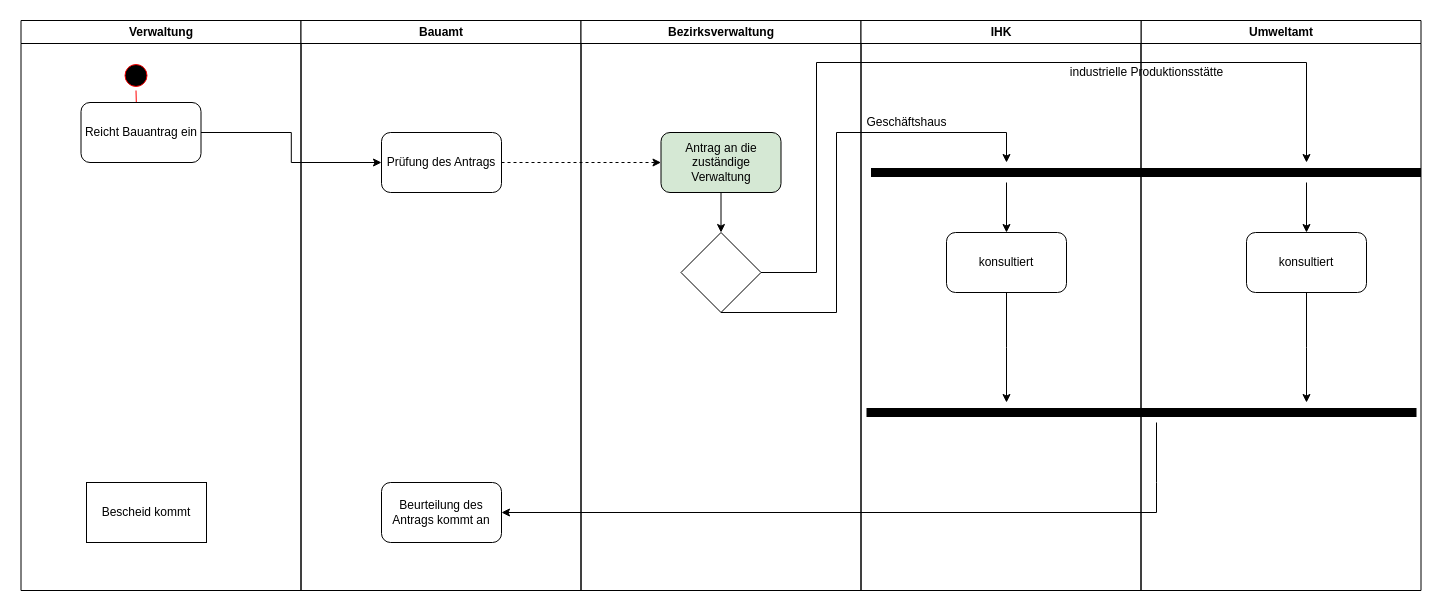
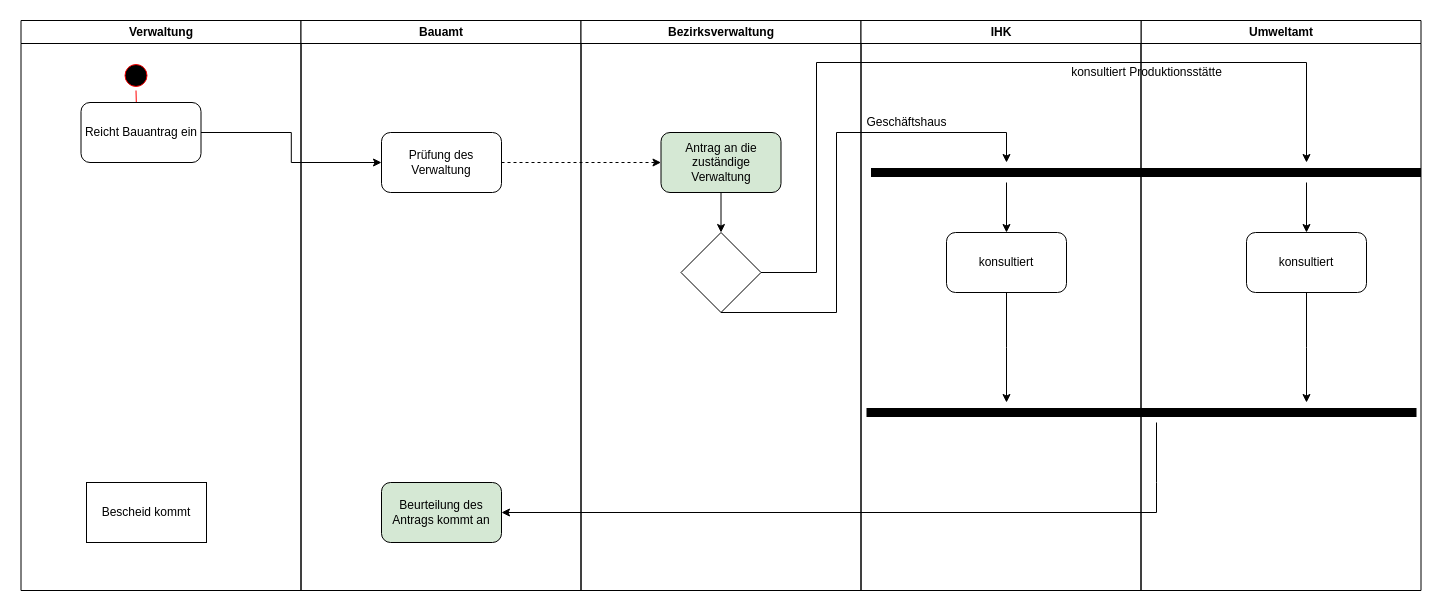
  <mxCell id="0" />
  <mxCell id="1" parent="0" />
  <mxCell id="2" value="Verwaltung" style="swimlane;whiteSpace=wrap" parent="1" vertex="1"><mxGeometry x="20.5" y="20" width="280" height="570" as="geometry" /></mxCell>
  <mxCell id="3" value="" style="ellipse;shape=startState;fillColor=#000000;strokeColor=#ff0000;" parent="2" vertex="1"><mxGeometry x="100" y="40" width="30" height="30" as="geometry" /></mxCell>
  <mxCell id="4" value="" style="edgeStyle=elbowEdgeStyle;elbow=horizontal;verticalAlign=bottom;endArrow=open;endSize=8;strokeColor=#FF0000;endFill=1;rounded=0" parent="2" source="3" edge="1"><mxGeometry x="100" y="40" as="geometry"><mxPoint x="115.5" y="110" as="targetPoint" /></mxGeometry></mxCell>
  <mxCell id="5" value="Reicht Bauantrag ein" style="rounded=1;whiteSpace=wrap;html=1;" vertex="1" parent="2"><mxGeometry x="60" y="82" width="120" height="60" as="geometry" /></mxCell>
  <mxCell id="6" value="Bescheid kommt" style="whiteSpace=wrap;html=1;rounded=0;" vertex="1" parent="2"><mxGeometry x="65.5" y="462" width="120" height="60" as="geometry" /></mxCell>
  <mxCell id="7" value="Bauamt" style="swimlane;whiteSpace=wrap" parent="1" vertex="1"><mxGeometry x="300.5" y="20" width="280" height="570" as="geometry" /></mxCell>
- <mxCell id="8" value="Prüfung des Antrags" style="rounded=1;whiteSpace=wrap;html=1;" vertex="1" parent="7"><mxGeometry x="80.5" y="112" width="120" height="60" as="geometry" /></mxCell>
- <mxCell id="9" value="Beurteilung des Antrags kommt an" style="rounded=1;whiteSpace=wrap;html=1;" vertex="1" parent="7"><mxGeometry x="80.5" y="462" width="120" height="60" as="geometry" /></mxCell>
+ <mxCell id="8" value="Prüfung des Verwaltung" style="rounded=1;whiteSpace=wrap;html=1;" vertex="1" parent="7"><mxGeometry x="80.5" y="112" width="120" height="60" as="geometry" /></mxCell>
+ <mxCell id="9" value="Beurteilung des Antrags kommt an" style="rounded=1;whiteSpace=wrap;html=1;fillColor=#d5e8d4;" vertex="1" parent="7"><mxGeometry x="80.5" y="462" width="120" height="60" as="geometry" /></mxCell>
  <mxCell id="10" value="Bezirksverwaltung" style="swimlane;whiteSpace=wrap" parent="1" vertex="1"><mxGeometry x="580.5" y="20" width="280" height="570" as="geometry" /></mxCell>
  <mxCell id="11" style="edgeStyle=orthogonalEdgeStyle;rounded=0;orthogonalLoop=1;jettySize=auto;html=1;entryX=0.5;entryY=0;entryDx=0;entryDy=0;strokeColor=#000000;strokeWidth=1;" edge="1" parent="10" source="12" target="13"><mxGeometry relative="1" as="geometry" /></mxCell>
  <mxCell id="12" value="Antrag an die zuständige Verwaltung" style="rounded=1;whiteSpace=wrap;html=1;fillColor=#d5e8d4;" vertex="1" parent="10"><mxGeometry x="80" y="112" width="120" height="60" as="geometry" /></mxCell>
  <mxCell id="13" value="" style="rhombus;whiteSpace=wrap;html=1;" vertex="1" parent="10"><mxGeometry x="100" y="212" width="80" height="80" as="geometry" /></mxCell>
  <mxCell id="14" value="Umweltamt" style="swimlane;whiteSpace=wrap" vertex="1" parent="1"><mxGeometry x="1140.5" y="20" width="280" height="570" as="geometry" /></mxCell>
  <mxCell id="15" value="" style="endArrow=none;html=1;rounded=0;strokeColor=#000000;strokeWidth=9;" edge="1" parent="14"><mxGeometry width="50" height="50" relative="1" as="geometry"><mxPoint x="-274.5" y="392" as="sourcePoint" /><mxPoint x="275.5" y="392" as="targetPoint" /></mxGeometry></mxCell>
  <mxCell id="16" value="konsultiert" style="rounded=1;whiteSpace=wrap;html=1;" vertex="1" parent="14"><mxGeometry x="105.5" y="212" width="120" height="60" as="geometry" /></mxCell>
  <mxCell id="17" value="IHK" style="swimlane;whiteSpace=wrap" vertex="1" parent="14"><mxGeometry x="-280" width="280" height="570" as="geometry" /></mxCell>
  <mxCell id="18" value="konsultiert" style="rounded=1;whiteSpace=wrap;html=1;" vertex="1" parent="17"><mxGeometry x="85.5" y="212" width="120" height="60" as="geometry" /></mxCell>
  <mxCell id="19" value="" style="endArrow=none;html=1;rounded=0;strokeColor=#000000;strokeWidth=9;" edge="1" parent="17"><mxGeometry width="50" height="50" relative="1" as="geometry"><mxPoint x="10" y="152" as="sourcePoint" /><mxPoint x="560" y="152" as="targetPoint" /></mxGeometry></mxCell>
- <mxCell id="20" value="industrielle Produktionsstätte" style="text;html=1;align=center;verticalAlign=middle;resizable=0;points=[];autosize=1;strokeColor=none;fillColor=none;" vertex="1" parent="17"><mxGeometry x="200" y="42" width="170" height="20" as="geometry" /></mxCell>
+ <mxCell id="20" value="konsultiert Produktionsstätte" style="text;html=1;align=center;verticalAlign=middle;resizable=0;points=[];autosize=1;strokeColor=none;fillColor=none;" vertex="1" parent="17"><mxGeometry x="200" y="42" width="170" height="20" as="geometry" /></mxCell>
  <mxCell id="21" value="Geschäftshaus" style="text;html=1;align=center;verticalAlign=middle;resizable=0;points=[];autosize=1;strokeColor=none;fillColor=none;" vertex="1" parent="17"><mxGeometry x="-4.5" y="92" width="100" height="20" as="geometry" /></mxCell>
  <mxCell id="22" value="" style="endArrow=classic;html=1;rounded=0;strokeColor=#000000;strokeWidth=1;entryX=0.5;entryY=0;entryDx=0;entryDy=0;" edge="1" parent="14"><mxGeometry width="50" height="50" relative="1" as="geometry"><mxPoint x="165.5" y="162" as="sourcePoint" /><mxPoint x="165.5" y="212" as="targetPoint" /><Array as="points"><mxPoint x="165.5" y="162" /></Array></mxGeometry></mxCell>
  <mxCell id="23" style="edgeStyle=orthogonalEdgeStyle;rounded=0;orthogonalLoop=1;jettySize=auto;html=1;entryX=0;entryY=0.5;entryDx=0;entryDy=0;fillColor=#f8cecc;strokeColor=#000000;" edge="1" parent="1" source="5" target="8"><mxGeometry relative="1" as="geometry" /></mxCell>
  <mxCell id="24" style="edgeStyle=orthogonalEdgeStyle;rounded=0;orthogonalLoop=1;jettySize=auto;html=1;entryX=0;entryY=0.5;entryDx=0;entryDy=0;strokeColor=#000000;strokeWidth=1;dashed=1;" edge="1" parent="1" source="8" target="12"><mxGeometry relative="1" as="geometry" /></mxCell>
  <mxCell id="25" value="" style="endArrow=classic;html=1;rounded=0;strokeColor=#000000;strokeWidth=1;entryX=1;entryY=0.5;entryDx=0;entryDy=0;" edge="1" parent="1" target="9"><mxGeometry width="50" height="50" relative="1" as="geometry"><mxPoint x="1156" y="422" as="sourcePoint" /><mxPoint x="946" y="242" as="targetPoint" /><Array as="points"><mxPoint x="1156" y="482" /><mxPoint x="1156" y="512" /></Array></mxGeometry></mxCell>
  <mxCell id="26" value="" style="endArrow=classic;html=1;rounded=0;strokeColor=#000000;strokeWidth=1;exitX=1;exitY=0.5;exitDx=0;exitDy=0;" edge="1" parent="1" source="13"><mxGeometry width="50" height="50" relative="1" as="geometry"><mxPoint x="946" y="292" as="sourcePoint" /><mxPoint x="1306" y="162" as="targetPoint" /><Array as="points"><mxPoint x="816" y="272" /><mxPoint x="816" y="62" /><mxPoint x="1306" y="62" /></Array></mxGeometry></mxCell>
  <mxCell id="27" value="" style="endArrow=classic;html=1;rounded=0;strokeColor=#000000;strokeWidth=1;exitX=0.5;exitY=1;exitDx=0;exitDy=0;" edge="1" parent="1" source="13"><mxGeometry width="50" height="50" relative="1" as="geometry"><mxPoint x="946" y="292" as="sourcePoint" /><mxPoint x="1006" y="162" as="targetPoint" /><Array as="points"><mxPoint x="836" y="312" /><mxPoint x="836" y="132" /><mxPoint x="1006" y="132" /></Array></mxGeometry></mxCell>
  <mxCell id="28" value="" style="endArrow=classic;html=1;rounded=0;strokeColor=#000000;strokeWidth=1;entryX=0.5;entryY=0;entryDx=0;entryDy=0;" edge="1" parent="1" target="18"><mxGeometry width="50" height="50" relative="1" as="geometry"><mxPoint x="1006" y="182" as="sourcePoint" /><mxPoint x="996" y="242" as="targetPoint" /></mxGeometry></mxCell>
  <mxCell id="29" style="edgeStyle=orthogonalEdgeStyle;rounded=0;orthogonalLoop=1;jettySize=auto;html=1;strokeColor=#000000;strokeWidth=1;" edge="1" parent="1" source="18"><mxGeometry relative="1" as="geometry"><mxPoint x="1006" y="402" as="targetPoint" /></mxGeometry></mxCell>
  <mxCell id="30" style="edgeStyle=orthogonalEdgeStyle;rounded=0;orthogonalLoop=1;jettySize=auto;html=1;strokeColor=#000000;strokeWidth=1;" edge="1" parent="1" source="16"><mxGeometry relative="1" as="geometry"><mxPoint x="1306" y="402" as="targetPoint" /></mxGeometry></mxCell>
